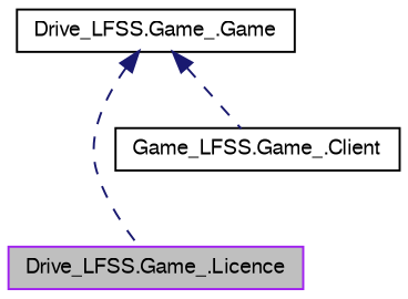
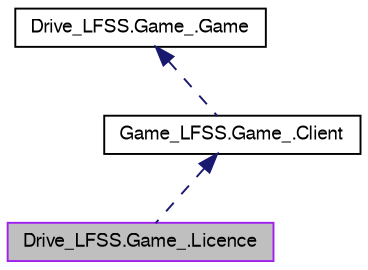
  digraph {
    node [color=black fontname=FreeSans fontsize=10 shape=record]
    edge [color=midnightblue dir=back fontname=FreeSans fontsize=10 labelfontname=FreeSans labelfontsize=10 style=dashed]
    n1 [color=purple fillcolor=grey75 fontcolor=black height=0.2 label="Drive_LFSS.Game_.Licence" style=filled width=0.4]
    n2 [height=0.2 label="Game_LFSS.Game_.Client" width=0.4]
    n3 [height=0.2 label="Drive_LFSS.Game_.Game" width=0.4]
-   n3 -> n1
+   n2 -> n1
    n3 -> n2
  }
